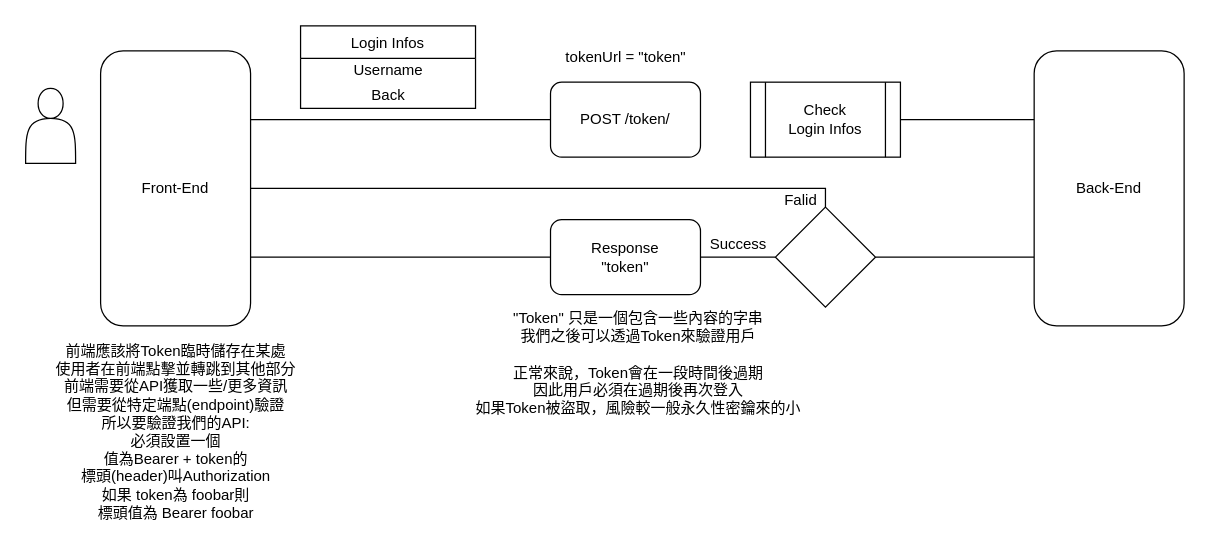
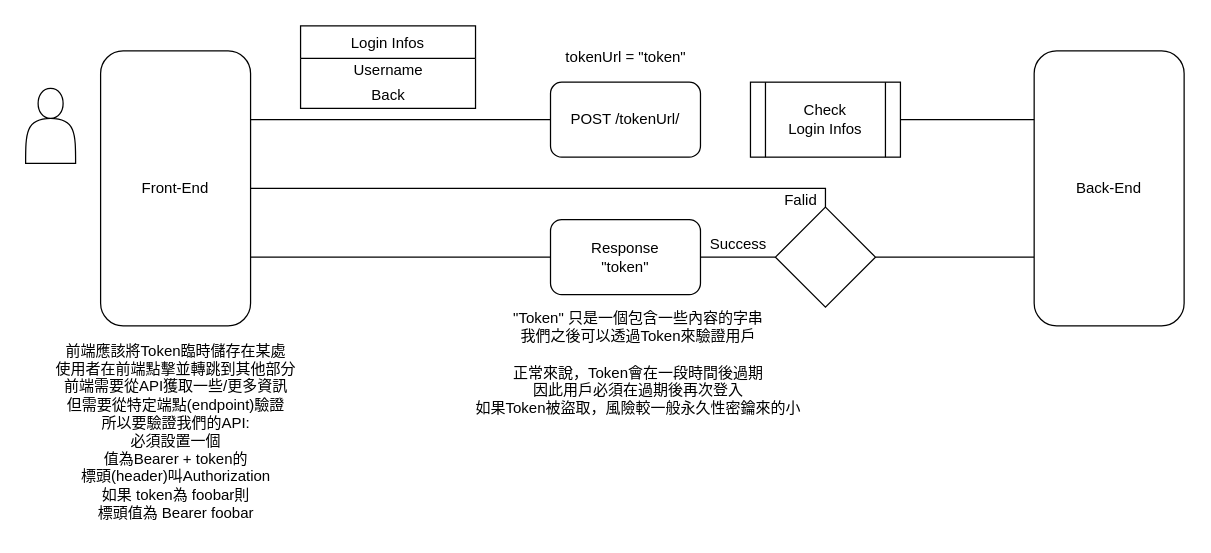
  <mxCell id="0" />
  <mxCell id="1" parent="0" />
  <mxCell id="2" value="Front-End" style="rounded=1;whiteSpace=wrap;html=1;" vertex="1" parent="1"><mxGeometry x="80" y="40" width="120" height="220" as="geometry" /></mxCell>
  <mxCell id="3" style="edgeStyle=orthogonalEdgeStyle;rounded=0;orthogonalLoop=1;jettySize=auto;html=1;exitX=0;exitY=0.75;exitDx=0;exitDy=0;entryX=1;entryY=0.5;entryDx=0;entryDy=0;endArrow=none;endFill=0;" edge="1" parent="1" source="4" target="16"><mxGeometry relative="1" as="geometry" /></mxCell>
  <mxCell id="4" value="Back-End" style="rounded=1;whiteSpace=wrap;html=1;" vertex="1" parent="1"><mxGeometry x="827" y="40" width="120" height="220" as="geometry" /></mxCell>
  <mxCell id="5" value="" style="shape=actor;whiteSpace=wrap;html=1;" vertex="1" parent="1"><mxGeometry x="20" y="70" width="40" height="60" as="geometry" /></mxCell>
  <mxCell id="6" value="Login Infos" style="swimlane;fontStyle=0;childLayout=stackLayout;horizontal=1;startSize=26;fillColor=none;horizontalStack=0;resizeParent=1;resizeParentMax=0;resizeLast=0;collapsible=1;marginBottom=0;" vertex="1" parent="1"><mxGeometry x="240" y="20" width="140" height="66" as="geometry" /></mxCell>
  <mxCell id="7" value="Username" style="text;html=1;align=center;verticalAlign=middle;resizable=0;points=[];autosize=1;strokeColor=none;fillColor=none;" vertex="1" parent="6"><mxGeometry y="26" width="140" height="20" as="geometry" /></mxCell>
  <mxCell id="8" value="Back" style="text;html=1;align=center;verticalAlign=middle;resizable=0;points=[];autosize=1;strokeColor=none;fillColor=none;" vertex="1" parent="6"><mxGeometry y="46" width="140" height="20" as="geometry" /></mxCell>
  <mxCell id="9" style="edgeStyle=orthogonalEdgeStyle;rounded=0;orthogonalLoop=1;jettySize=auto;html=1;exitX=0;exitY=0.5;exitDx=0;exitDy=0;entryX=1;entryY=0.25;entryDx=0;entryDy=0;endArrow=none;endFill=0;" edge="1" parent="1" source="10" target="2"><mxGeometry relative="1" as="geometry" /></mxCell>
- <mxCell id="10" value="POST /token/" style="rounded=1;whiteSpace=wrap;html=1;" vertex="1" parent="1"><mxGeometry x="440" y="65" width="120" height="60" as="geometry" /></mxCell>
+ <mxCell id="10" value="POST /tokenUrl/" style="rounded=1;whiteSpace=wrap;html=1;" vertex="1" parent="1"><mxGeometry x="440" y="65" width="120" height="60" as="geometry" /></mxCell>
  <mxCell id="11" value="tokenUrl = &quot;token&quot;" style="text;html=1;align=center;verticalAlign=middle;resizable=0;points=[];autosize=1;strokeColor=none;fillColor=none;" vertex="1" parent="1"><mxGeometry x="445" y="35" width="110" height="20" as="geometry" /></mxCell>
  <mxCell id="12" style="edgeStyle=orthogonalEdgeStyle;rounded=0;orthogonalLoop=1;jettySize=auto;html=1;exitX=1;exitY=0.5;exitDx=0;exitDy=0;entryX=0;entryY=0.25;entryDx=0;entryDy=0;endArrow=none;endFill=0;" edge="1" parent="1" source="13" target="4"><mxGeometry relative="1" as="geometry" /></mxCell>
  <mxCell id="13" value="Check&lt;br&gt;Login Infos" style="shape=process;whiteSpace=wrap;html=1;backgroundOutline=1;" vertex="1" parent="1"><mxGeometry x="600" y="65" width="120" height="60" as="geometry" /></mxCell>
  <mxCell id="14" style="edgeStyle=orthogonalEdgeStyle;rounded=0;orthogonalLoop=1;jettySize=auto;html=1;exitX=0;exitY=0.5;exitDx=0;exitDy=0;endArrow=none;endFill=0;entryX=1;entryY=0.5;entryDx=0;entryDy=0;" edge="1" parent="1" source="16" target="20"><mxGeometry relative="1" as="geometry"><mxPoint x="530" y="205" as="targetPoint" /></mxGeometry></mxCell>
  <mxCell id="15" style="edgeStyle=orthogonalEdgeStyle;rounded=0;orthogonalLoop=1;jettySize=auto;html=1;exitX=0.5;exitY=0;exitDx=0;exitDy=0;entryX=1;entryY=0.5;entryDx=0;entryDy=0;endArrow=none;endFill=0;" edge="1" parent="1" source="16" target="2"><mxGeometry relative="1" as="geometry"><Array as="points"><mxPoint x="660" y="150" /></Array></mxGeometry></mxCell>
  <mxCell id="16" value="" style="rhombus;whiteSpace=wrap;html=1;" vertex="1" parent="1"><mxGeometry x="620" y="165" width="80" height="80" as="geometry" /></mxCell>
  <mxCell id="17" value="Success" style="text;html=1;align=center;verticalAlign=middle;resizable=0;points=[];autosize=1;strokeColor=none;fillColor=none;" vertex="1" parent="1"><mxGeometry x="560" y="185" width="60" height="20" as="geometry" /></mxCell>
  <mxCell id="18" value="Falid" style="text;html=1;align=center;verticalAlign=middle;resizable=0;points=[];autosize=1;strokeColor=none;fillColor=none;" vertex="1" parent="1"><mxGeometry x="620" y="150" width="40" height="20" as="geometry" /></mxCell>
  <mxCell id="19" style="edgeStyle=orthogonalEdgeStyle;rounded=0;orthogonalLoop=1;jettySize=auto;html=1;exitX=0;exitY=0.5;exitDx=0;exitDy=0;endArrow=none;endFill=0;entryX=1;entryY=0.75;entryDx=0;entryDy=0;" edge="1" parent="1" source="20" target="2"><mxGeometry relative="1" as="geometry"><mxPoint x="200" y="210" as="targetPoint" /></mxGeometry></mxCell>
  <mxCell id="20" value="Response&lt;br&gt;&quot;token&quot;" style="rounded=1;whiteSpace=wrap;html=1;" vertex="1" parent="1"><mxGeometry x="440" y="175" width="120" height="60" as="geometry" /></mxCell>
  <mxCell id="21" value="&quot;Token&quot; 只是一個包含一些內容的字串&lt;br&gt;我們之後可以透過Token來驗證用戶&lt;br&gt;&lt;br&gt;正常來說，Token會在一段時間後過期&lt;br&gt;因此用戶必須在過期後再次登入&lt;br&gt;如果Token被盜取，風險較一般永久性密鑰來的小" style="text;html=1;align=center;verticalAlign=middle;resizable=0;points=[];autosize=1;strokeColor=none;fillColor=none;" vertex="1" parent="1"><mxGeometry x="370" y="245" width="280" height="90" as="geometry" /></mxCell>
  <mxCell id="22" value="前端應該將Token臨時儲存在某處&lt;br&gt;使用者在前端點擊並轉跳到其他部分&lt;br&gt;前端需要從API獲取一些/更多資訊&lt;br&gt;但需要從特定端點(endpoint)驗證&lt;br&gt;所以要驗證我們的API:&lt;br&gt;必須設置一個&lt;br&gt;值為Bearer + token的&lt;br&gt;標頭(header)叫Authorization&lt;br&gt;如果 token為 foobar則&lt;br&gt;標頭值為 Bearer foobar&lt;br&gt;" style="text;html=1;align=center;verticalAlign=middle;resizable=0;points=[];autosize=1;strokeColor=none;fillColor=none;" vertex="1" parent="1"><mxGeometry x="35" y="270" width="210" height="150" as="geometry" /></mxCell>
